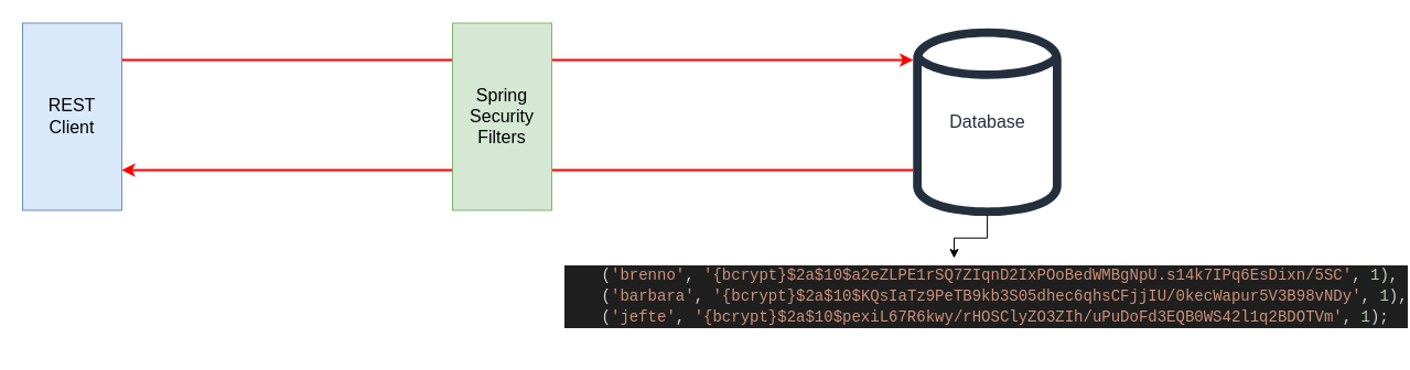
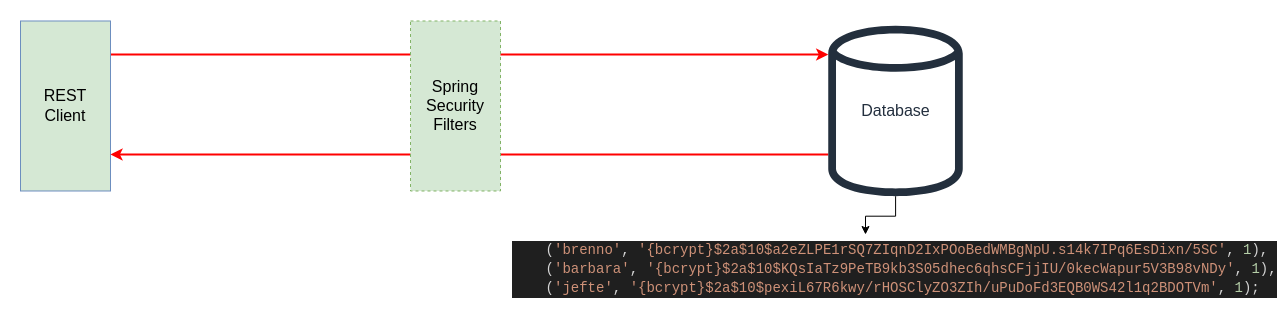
  <mxCell id="0" />
  <mxCell id="1" parent="0" />
  <mxCell id="2" style="edgeStyle=orthogonalEdgeStyle;rounded=0;orthogonalLoop=1;jettySize=auto;html=1;strokeWidth=2;strokeColor=#FF0000;" edge="1" parent="1" source="3" target="6"><mxGeometry relative="1" as="geometry"><Array as="points"><mxPoint x="720" y="54" /><mxPoint x="720" y="54" /></Array></mxGeometry></mxCell>
- <mxCell id="3" value="REST&lt;div style=&quot;font-size: 16px;&quot;&gt;Client&lt;/div&gt;" style="rounded=0;whiteSpace=wrap;html=1;fillColor=#dae8fc;strokeColor=#6c8ebf;fontSize=16;" vertex="1" parent="1"><mxGeometry x="20" y="20.49" width="90" height="170" as="geometry" /></mxCell>
+ <mxCell id="3" value="REST&lt;div style=&quot;font-size: 16px;&quot;&gt;Client&lt;/div&gt;" style="rounded=0;whiteSpace=wrap;html=1;fillColor=#d5e8d4;strokeColor=#6c8ebf;fontSize=16;" vertex="1" parent="1"><mxGeometry x="20" y="20.49" width="90" height="170" as="geometry" /></mxCell>
  <mxCell id="4" style="edgeStyle=orthogonalEdgeStyle;rounded=0;orthogonalLoop=1;jettySize=auto;html=1;" edge="1" parent="1" source="6" target="7"><mxGeometry relative="1" as="geometry" /></mxCell>
  <mxCell id="5" style="edgeStyle=orthogonalEdgeStyle;rounded=0;orthogonalLoop=1;jettySize=auto;html=1;strokeWidth=2;strokeColor=#FF0000;" edge="1" parent="1" source="6" target="3"><mxGeometry relative="1" as="geometry"><Array as="points"><mxPoint x="620" y="154" /><mxPoint x="620" y="154" /></Array></mxGeometry></mxCell>
  <mxCell id="6" value="Database" style="sketch=0;outlineConnect=0;fontColor=#232F3E;gradientColor=none;fillColor=#232F3D;strokeColor=none;dashed=0;verticalLabelPosition=middle;verticalAlign=middle;align=center;html=1;fontSize=16;fontStyle=0;aspect=fixed;pointerEvents=1;shape=mxgraph.aws4.generic_database;labelPosition=center;" vertex="1" parent="1"><mxGeometry x="827.75" y="21.585" width="134.5" height="177.81" as="geometry" /></mxCell>
  <mxCell id="7" value="&lt;div style=&quot;color: #cccccc;background-color: #1f1f1f;font-family: Consolas, 'Courier New', monospace;font-weight: normal;font-size: 14px;line-height: 19px;white-space: pre;&quot;&gt;&lt;div&gt;&lt;span style=&quot;color: #cccccc;&quot;&gt;&amp;nbsp; &amp;nbsp; &lt;/span&gt;&lt;span style=&quot;color: #d4d4d4;&quot;&gt;(&lt;/span&gt;&lt;span style=&quot;color: #ce9178;&quot;&gt;'brenno'&lt;/span&gt;&lt;span style=&quot;color: #d4d4d4;&quot;&gt;, &lt;/span&gt;&lt;span style=&quot;color: #ce9178;&quot;&gt;'{bcrypt}$2a$10$a2eZLPE1rSQ7ZIqnD2IxPOoBedWMBgNpU.s14k7IPq6EsDixn/5SC'&lt;/span&gt;&lt;span style=&quot;color: #d4d4d4;&quot;&gt;, &lt;/span&gt;&lt;span style=&quot;color: #b5cea8;&quot;&gt;1&lt;/span&gt;&lt;span style=&quot;color: #d4d4d4;&quot;&gt;),&lt;/span&gt;&lt;/div&gt;&lt;div&gt;&lt;span style=&quot;color: #cccccc;&quot;&gt;&amp;nbsp; &amp;nbsp; &lt;/span&gt;&lt;span style=&quot;color: #d4d4d4;&quot;&gt;(&lt;/span&gt;&lt;span style=&quot;color: #ce9178;&quot;&gt;'barbara'&lt;/span&gt;&lt;span style=&quot;color: #d4d4d4;&quot;&gt;, &lt;/span&gt;&lt;span style=&quot;color: #ce9178;&quot;&gt;'{bcrypt}$2a$10$KQsIaTz9PeTB9kb3S05dhec6qhsCFjjIU/0kecWapur5V3B98vNDy'&lt;/span&gt;&lt;span style=&quot;color: #d4d4d4;&quot;&gt;, &lt;/span&gt;&lt;span style=&quot;color: #b5cea8;&quot;&gt;1&lt;/span&gt;&lt;span style=&quot;color: #d4d4d4;&quot;&gt;),&lt;/span&gt;&lt;/div&gt;&lt;div&gt;&lt;span style=&quot;color: #cccccc;&quot;&gt;&amp;nbsp; &amp;nbsp; &lt;/span&gt;&lt;span style=&quot;color: #d4d4d4;&quot;&gt;(&lt;/span&gt;&lt;span style=&quot;color: #ce9178;&quot;&gt;'jefte'&lt;/span&gt;&lt;span style=&quot;color: #d4d4d4;&quot;&gt;, &lt;/span&gt;&lt;span style=&quot;color: #ce9178;&quot;&gt;'{bcrypt}$2a$10$pexiL67R6kwy/rHOSClyZO3ZIh/uPuDoFd3EQB0WS42l1q2BDOTVm'&lt;/span&gt;&lt;span style=&quot;color: #d4d4d4;&quot;&gt;, &lt;/span&gt;&lt;span style=&quot;color: #b5cea8;&quot;&gt;1&lt;/span&gt;&lt;span style=&quot;color: #d4d4d4;&quot;&gt;);&lt;/span&gt;&lt;/div&gt;&lt;/div&gt;" style="text;whiteSpace=wrap;html=1;" vertex="1" parent="1"><mxGeometry x="510" y="234" width="710" height="80" as="geometry" /></mxCell>
- <mxCell id="8" value="Spring&lt;div style=&quot;font-size: 16px;&quot;&gt;Security&lt;/div&gt;&lt;div style=&quot;font-size: 16px;&quot;&gt;Filters&lt;/div&gt;" style="rounded=0;whiteSpace=wrap;html=1;fillColor=#d5e8d4;strokeColor=#82b366;fontSize=16;" vertex="1" parent="1"><mxGeometry x="410" y="20.49" width="90" height="170" as="geometry" /></mxCell>
+ <mxCell id="8" value="Spring&lt;div style=&quot;font-size: 16px;&quot;&gt;Security&lt;/div&gt;&lt;div style=&quot;font-size: 16px;&quot;&gt;Filters&lt;/div&gt;" style="rounded=0;whiteSpace=wrap;html=1;fillColor=#d5e8d4;strokeColor=#82b366;fontSize=16;dashed=1;" vertex="1" parent="1"><mxGeometry x="410" y="20.49" width="90" height="170" as="geometry" /></mxCell>
